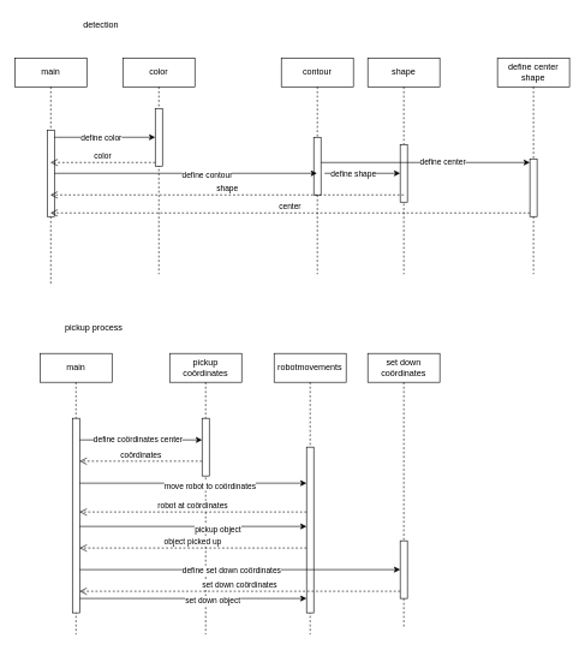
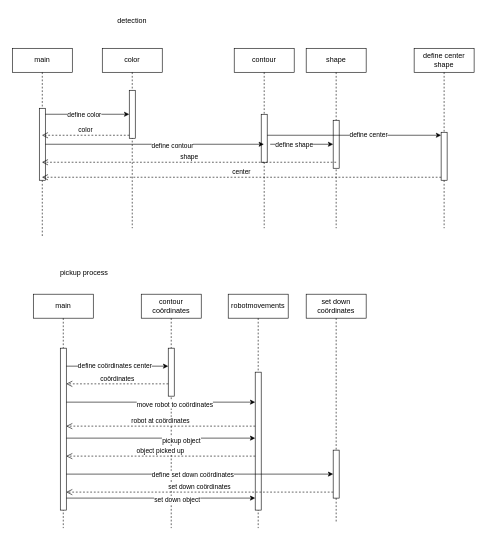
  <mxCell id="0" />
  <mxCell id="1" parent="0" />
  <mxCell id="2" value="" style="edgeStyle=orthogonalEdgeStyle;rounded=0;orthogonalLoop=1;jettySize=auto;html=1;curved=0;" parent="1" source="20" target="5" edge="1"><mxGeometry relative="1" as="geometry"><mxPoint x="225" y="190" as="sourcePoint" /><mxPoint x="560.5" y="190" as="targetPoint" /><Array as="points"><mxPoint x="130" y="190" /><mxPoint x="130" y="190" /></Array></mxGeometry></mxCell>
  <mxCell id="3" value="define color" style="edgeLabel;html=1;align=center;verticalAlign=middle;resizable=0;points=[];" parent="2" vertex="1" connectable="0"><mxGeometry x="0.024" y="2" relative="1" as="geometry"><mxPoint x="-4" y="2" as="offset" /></mxGeometry></mxCell>
  <mxCell id="4" value="color" style="shape=umlLifeline;perimeter=lifelinePerimeter;whiteSpace=wrap;html=1;container=1;dropTarget=0;collapsible=0;recursiveResize=0;outlineConnect=0;portConstraint=eastwest;newEdgeStyle={&quot;curved&quot;:0,&quot;rounded&quot;:0};" parent="1" vertex="1"><mxGeometry x="170" y="80" width="100" height="300" as="geometry" /></mxCell>
  <mxCell id="5" value="" style="html=1;points=[[0,0,0,0,5],[0,1,0,0,-5],[1,0,0,0,5],[1,1,0,0,-5]];perimeter=orthogonalPerimeter;outlineConnect=0;targetShapes=umlLifeline;portConstraint=eastwest;newEdgeStyle={&quot;curved&quot;:0,&quot;rounded&quot;:0};" parent="4" vertex="1"><mxGeometry x="45" y="70" width="10" height="80" as="geometry" /></mxCell>
  <mxCell id="6" value="contour" style="shape=umlLifeline;perimeter=lifelinePerimeter;whiteSpace=wrap;html=1;container=1;dropTarget=0;collapsible=0;recursiveResize=0;outlineConnect=0;portConstraint=eastwest;newEdgeStyle={&quot;curved&quot;:0,&quot;rounded&quot;:0};" parent="1" vertex="1"><mxGeometry x="390" y="80" width="100" height="300" as="geometry" /></mxCell>
  <mxCell id="7" value="" style="html=1;points=[[0,0,0,0,5],[0,1,0,0,-5],[1,0,0,0,5],[1,1,0,0,-5]];perimeter=orthogonalPerimeter;outlineConnect=0;targetShapes=umlLifeline;portConstraint=eastwest;newEdgeStyle={&quot;curved&quot;:0,&quot;rounded&quot;:0};" parent="6" vertex="1"><mxGeometry x="45" y="110" width="10" height="80" as="geometry" /></mxCell>
- <mxCell id="8" value="pickup process" style="text;html=1;strokeColor=none;fillColor=none;align=center;verticalAlign=middle;whiteSpace=wrap;rounded=0;" parent="1" vertex="1"><mxGeometry x="45" y="430" width="170" height="50" as="geometry" /></mxCell>
+ <mxCell id="8" value="pickup process" style="text;html=1;strokeColor=none;fillColor=none;align=center;verticalAlign=middle;whiteSpace=wrap;rounded=0;" parent="1" vertex="1"><mxGeometry x="55" y="430" width="170" height="50" as="geometry" /></mxCell>
  <mxCell id="9" value="" style="edgeStyle=orthogonalEdgeStyle;rounded=0;orthogonalLoop=1;jettySize=auto;html=1;curved=0;" parent="1" source="11" target="32" edge="1"><mxGeometry relative="1" as="geometry"><Array as="points"><mxPoint x="190" y="610" /><mxPoint x="190" y="610" /></Array></mxGeometry></mxCell>
  <mxCell id="10" value="define coördinates center" style="edgeLabel;html=1;align=center;verticalAlign=middle;resizable=0;points=[];" parent="9" vertex="1" connectable="0"><mxGeometry x="0.164" y="1" relative="1" as="geometry"><mxPoint x="-16" as="offset" /></mxGeometry></mxCell>
  <mxCell id="11" value="main" style="shape=umlLifeline;perimeter=lifelinePerimeter;whiteSpace=wrap;html=1;container=1;dropTarget=0;collapsible=0;recursiveResize=0;outlineConnect=0;portConstraint=eastwest;newEdgeStyle={&quot;curved&quot;:0,&quot;rounded&quot;:0};" parent="1" vertex="1"><mxGeometry x="55" y="490" width="100" height="390" as="geometry" /></mxCell>
  <mxCell id="12" value="" style="html=1;points=[[0,0,0,0,5],[0,1,0,0,-5],[1,0,0,0,5],[1,1,0,0,-5]];perimeter=orthogonalPerimeter;outlineConnect=0;targetShapes=umlLifeline;portConstraint=eastwest;newEdgeStyle={&quot;curved&quot;:0,&quot;rounded&quot;:0};" parent="11" vertex="1"><mxGeometry x="45" y="90" width="10" height="270" as="geometry" /></mxCell>
- <mxCell id="13" value="detection" style="text;html=1;strokeColor=none;fillColor=none;align=center;verticalAlign=middle;whiteSpace=wrap;rounded=0;" parent="1" vertex="1"><mxGeometry x="110" y="20" width="60" height="30" as="geometry" /></mxCell>
+ <mxCell id="13" value="detection" style="text;html=1;strokeColor=none;fillColor=none;align=center;verticalAlign=middle;whiteSpace=wrap;rounded=0;" parent="1" vertex="1"><mxGeometry x="190" y="20" width="60" height="30" as="geometry" /></mxCell>
  <mxCell id="14" value="shape" style="shape=umlLifeline;perimeter=lifelinePerimeter;whiteSpace=wrap;html=1;container=1;dropTarget=0;collapsible=0;recursiveResize=0;outlineConnect=0;portConstraint=eastwest;newEdgeStyle={&quot;curved&quot;:0,&quot;rounded&quot;:0};" parent="1" vertex="1"><mxGeometry x="510" y="80" width="100" height="300" as="geometry" /></mxCell>
  <mxCell id="15" value="" style="html=1;points=[[0,0,0,0,5],[0,1,0,0,-5],[1,0,0,0,5],[1,1,0,0,-5]];perimeter=orthogonalPerimeter;outlineConnect=0;targetShapes=umlLifeline;portConstraint=eastwest;newEdgeStyle={&quot;curved&quot;:0,&quot;rounded&quot;:0};" parent="14" vertex="1"><mxGeometry x="45" y="120" width="10" height="80" as="geometry" /></mxCell>
  <mxCell id="16" value="" style="endArrow=classic;html=1;rounded=0;" parent="1" target="6" edge="1"><mxGeometry width="50" height="50" relative="1" as="geometry"><mxPoint x="68" y="240" as="sourcePoint" /><mxPoint x="393.5" y="240" as="targetPoint" /></mxGeometry></mxCell>
  <mxCell id="17" value="define contour" style="edgeLabel;html=1;align=center;verticalAlign=middle;resizable=0;points=[];" parent="16" vertex="1" connectable="0"><mxGeometry x="0.174" y="-1" relative="1" as="geometry"><mxPoint as="offset" /></mxGeometry></mxCell>
  <mxCell id="18" value="define center shape" style="shape=umlLifeline;perimeter=lifelinePerimeter;whiteSpace=wrap;html=1;container=1;dropTarget=0;collapsible=0;recursiveResize=0;outlineConnect=0;portConstraint=eastwest;newEdgeStyle={&quot;curved&quot;:0,&quot;rounded&quot;:0};" parent="1" vertex="1"><mxGeometry x="690" y="80" width="100" height="300" as="geometry" /></mxCell>
  <mxCell id="19" value="" style="html=1;points=[[0,0,0,0,5],[0,1,0,0,-5],[1,0,0,0,5],[1,1,0,0,-5]];perimeter=orthogonalPerimeter;outlineConnect=0;targetShapes=umlLifeline;portConstraint=eastwest;newEdgeStyle={&quot;curved&quot;:0,&quot;rounded&quot;:0};" parent="18" vertex="1"><mxGeometry x="45" y="140" width="10" height="80" as="geometry" /></mxCell>
  <mxCell id="20" value="main" style="shape=umlLifeline;perimeter=lifelinePerimeter;whiteSpace=wrap;html=1;container=1;dropTarget=0;collapsible=0;recursiveResize=0;outlineConnect=0;portConstraint=eastwest;newEdgeStyle={&quot;curved&quot;:0,&quot;rounded&quot;:0};" parent="1" vertex="1"><mxGeometry x="20" y="80" width="100" height="315" as="geometry" /></mxCell>
  <mxCell id="21" value="" style="html=1;points=[[0,0,0,0,5],[0,1,0,0,-5],[1,0,0,0,5],[1,1,0,0,-5]];perimeter=orthogonalPerimeter;outlineConnect=0;targetShapes=umlLifeline;portConstraint=eastwest;newEdgeStyle={&quot;curved&quot;:0,&quot;rounded&quot;:0};" parent="20" vertex="1"><mxGeometry x="45" y="100" width="10" height="120" as="geometry" /></mxCell>
  <mxCell id="22" value="color" style="html=1;verticalAlign=bottom;endArrow=open;dashed=1;endSize=8;curved=0;rounded=0;exitX=0;exitY=1;exitDx=0;exitDy=-5;exitPerimeter=0;" parent="1" source="5" target="20" edge="1"><mxGeometry relative="1" as="geometry"><mxPoint x="210" y="220" as="sourcePoint" /><mxPoint x="130" y="220" as="targetPoint" /></mxGeometry></mxCell>
  <mxCell id="23" value="" style="endArrow=classic;html=1;rounded=0;exitX=1.5;exitY=0.625;exitDx=0;exitDy=0;exitPerimeter=0;" parent="1" source="7" target="15" edge="1"><mxGeometry width="50" height="50" relative="1" as="geometry"><mxPoint x="450" y="250" as="sourcePoint" /><mxPoint x="500" y="200" as="targetPoint" /></mxGeometry></mxCell>
  <mxCell id="24" value="define shape" style="edgeLabel;html=1;align=center;verticalAlign=middle;resizable=0;points=[];" parent="23" vertex="1" connectable="0"><mxGeometry x="-0.257" relative="1" as="geometry"><mxPoint as="offset" /></mxGeometry></mxCell>
  <mxCell id="25" value="shape" style="html=1;verticalAlign=bottom;endArrow=open;dashed=1;endSize=8;curved=0;rounded=0;exitX=0.5;exitY=0.875;exitDx=0;exitDy=0;exitPerimeter=0;" parent="1" source="15" target="20" edge="1"><mxGeometry relative="1" as="geometry"><mxPoint x="550" y="270" as="sourcePoint" /><mxPoint x="470" y="270" as="targetPoint" /></mxGeometry></mxCell>
  <mxCell id="26" value="" style="endArrow=classic;html=1;rounded=0;entryX=0;entryY=0;entryDx=0;entryDy=5;entryPerimeter=0;" parent="1" source="7" target="19" edge="1"><mxGeometry width="50" height="50" relative="1" as="geometry"><mxPoint x="470" y="200" as="sourcePoint" /><mxPoint x="520" y="150" as="targetPoint" /></mxGeometry></mxCell>
  <mxCell id="27" value="define center" style="edgeLabel;html=1;align=center;verticalAlign=middle;resizable=0;points=[];" parent="26" vertex="1" connectable="0"><mxGeometry x="0.156" y="1" relative="1" as="geometry"><mxPoint as="offset" /></mxGeometry></mxCell>
  <mxCell id="28" value="center" style="html=1;verticalAlign=bottom;endArrow=open;dashed=1;endSize=8;curved=0;rounded=0;exitX=0;exitY=1;exitDx=0;exitDy=-5;exitPerimeter=0;" parent="1" source="19" target="20" edge="1"><mxGeometry relative="1" as="geometry"><mxPoint x="730" y="290" as="sourcePoint" /><mxPoint x="80" y="295" as="targetPoint" /></mxGeometry></mxCell>
  <mxCell id="29" value="robotmovements" style="shape=umlLifeline;perimeter=lifelinePerimeter;whiteSpace=wrap;html=1;container=1;dropTarget=0;collapsible=0;recursiveResize=0;outlineConnect=0;portConstraint=eastwest;newEdgeStyle={&quot;curved&quot;:0,&quot;rounded&quot;:0};" parent="1" vertex="1"><mxGeometry x="380" y="490" width="100" height="390" as="geometry" /></mxCell>
  <mxCell id="30" value="" style="html=1;points=[[0,0,0,0,5],[0,1,0,0,-5],[1,0,0,0,5],[1,1,0,0,-5]];perimeter=orthogonalPerimeter;outlineConnect=0;targetShapes=umlLifeline;portConstraint=eastwest;newEdgeStyle={&quot;curved&quot;:0,&quot;rounded&quot;:0};" parent="29" vertex="1"><mxGeometry x="45" y="130" width="10" height="230" as="geometry" /></mxCell>
- <mxCell id="31" value="pickup coördinates" style="shape=umlLifeline;perimeter=lifelinePerimeter;whiteSpace=wrap;html=1;container=1;dropTarget=0;collapsible=0;recursiveResize=0;outlineConnect=0;portConstraint=eastwest;newEdgeStyle={&quot;curved&quot;:0,&quot;rounded&quot;:0};" parent="1" vertex="1"><mxGeometry x="235" y="490" width="100" height="390" as="geometry" /></mxCell>
+ <mxCell id="31" value="contour coördinates" style="shape=umlLifeline;perimeter=lifelinePerimeter;whiteSpace=wrap;html=1;container=1;dropTarget=0;collapsible=0;recursiveResize=0;outlineConnect=0;portConstraint=eastwest;newEdgeStyle={&quot;curved&quot;:0,&quot;rounded&quot;:0};" parent="1" vertex="1"><mxGeometry x="235" y="490" width="100" height="390" as="geometry" /></mxCell>
  <mxCell id="32" value="" style="html=1;points=[[0,0,0,0,5],[0,1,0,0,-5],[1,0,0,0,5],[1,1,0,0,-5]];perimeter=orthogonalPerimeter;outlineConnect=0;targetShapes=umlLifeline;portConstraint=eastwest;newEdgeStyle={&quot;curved&quot;:0,&quot;rounded&quot;:0};" parent="31" vertex="1"><mxGeometry x="45" y="90" width="10" height="80" as="geometry" /></mxCell>
  <mxCell id="33" value="coördinates" style="html=1;verticalAlign=bottom;endArrow=open;dashed=1;endSize=8;curved=0;rounded=0;entryX=1;entryY=1;entryDx=0;entryDy=-5;entryPerimeter=0;" parent="1" edge="1"><mxGeometry relative="1" as="geometry"><mxPoint x="280" y="639.5" as="sourcePoint" /><mxPoint x="110" y="639.5" as="targetPoint" /></mxGeometry></mxCell>
  <mxCell id="34" value="" style="endArrow=classic;html=1;rounded=0;" parent="1" edge="1"><mxGeometry width="50" height="50" relative="1" as="geometry"><mxPoint x="110" y="670" as="sourcePoint" /><mxPoint x="425" y="670" as="targetPoint" /></mxGeometry></mxCell>
  <mxCell id="35" value="move robot to coördinates" style="edgeLabel;html=1;align=center;verticalAlign=middle;resizable=0;points=[];" parent="34" vertex="1" connectable="0"><mxGeometry x="0.223" y="-3" relative="1" as="geometry"><mxPoint x="-13" as="offset" /></mxGeometry></mxCell>
  <mxCell id="36" value="robot at coördinates" style="html=1;verticalAlign=bottom;endArrow=open;dashed=1;endSize=8;curved=0;rounded=0;entryX=1;entryY=1;entryDx=0;entryDy=-5;entryPerimeter=0;" parent="1" edge="1"><mxGeometry relative="1" as="geometry"><mxPoint x="425" y="710" as="sourcePoint" /><mxPoint x="110" y="710" as="targetPoint" /></mxGeometry></mxCell>
  <mxCell id="37" value="set down coördinates" style="shape=umlLifeline;perimeter=lifelinePerimeter;whiteSpace=wrap;html=1;container=1;dropTarget=0;collapsible=0;recursiveResize=0;outlineConnect=0;portConstraint=eastwest;newEdgeStyle={&quot;curved&quot;:0,&quot;rounded&quot;:0};" parent="1" vertex="1"><mxGeometry x="510" y="490" width="100" height="380" as="geometry" /></mxCell>
  <mxCell id="38" value="" style="html=1;points=[[0,0,0,0,5],[0,1,0,0,-5],[1,0,0,0,5],[1,1,0,0,-5]];perimeter=orthogonalPerimeter;outlineConnect=0;targetShapes=umlLifeline;portConstraint=eastwest;newEdgeStyle={&quot;curved&quot;:0,&quot;rounded&quot;:0};" parent="37" vertex="1"><mxGeometry x="45" y="260" width="10" height="80" as="geometry" /></mxCell>
  <mxCell id="39" value="" style="endArrow=classic;html=1;rounded=0;" parent="1" target="30" edge="1"><mxGeometry width="50" height="50" relative="1" as="geometry"><mxPoint x="110" y="730" as="sourcePoint" /><mxPoint x="240" y="730" as="targetPoint" /></mxGeometry></mxCell>
  <mxCell id="40" value="pickup object" style="edgeLabel;html=1;align=center;verticalAlign=middle;resizable=0;points=[];" parent="39" vertex="1" connectable="0"><mxGeometry x="0.211" y="-3" relative="1" as="geometry"><mxPoint as="offset" /></mxGeometry></mxCell>
  <mxCell id="41" value="" style="endArrow=classic;html=1;rounded=0;exitX=1;exitY=1;exitDx=0;exitDy=-5;exitPerimeter=0;" parent="1" edge="1"><mxGeometry width="50" height="50" relative="1" as="geometry"><mxPoint x="110" y="790" as="sourcePoint" /><mxPoint x="555" y="790" as="targetPoint" /></mxGeometry></mxCell>
  <mxCell id="42" value="define set down coördinates" style="edgeLabel;html=1;align=center;verticalAlign=middle;resizable=0;points=[];" parent="41" vertex="1" connectable="0"><mxGeometry x="0.073" y="-4" relative="1" as="geometry"><mxPoint x="-29" y="-4" as="offset" /></mxGeometry></mxCell>
  <mxCell id="43" value="object picked up" style="html=1;verticalAlign=bottom;endArrow=open;dashed=1;endSize=8;curved=0;rounded=0;" parent="1" edge="1"><mxGeometry relative="1" as="geometry"><mxPoint x="425" y="760" as="sourcePoint" /><mxPoint x="110" y="760" as="targetPoint" /></mxGeometry></mxCell>
  <mxCell id="44" value="set down coördinates" style="html=1;verticalAlign=bottom;endArrow=open;dashed=1;endSize=8;curved=0;rounded=0;" parent="1" edge="1"><mxGeometry relative="1" as="geometry"><mxPoint x="555" y="820" as="sourcePoint" /><mxPoint x="110" y="820" as="targetPoint" /></mxGeometry></mxCell>
  <mxCell id="45" value="" style="endArrow=classic;html=1;rounded=0;entryX=0;entryY=1;entryDx=0;entryDy=-5;entryPerimeter=0;" parent="1" edge="1"><mxGeometry width="50" height="50" relative="1" as="geometry"><mxPoint x="110" y="830" as="sourcePoint" /><mxPoint x="425" y="830" as="targetPoint" /></mxGeometry></mxCell>
  <mxCell id="46" value="set down object" style="edgeLabel;html=1;align=center;verticalAlign=middle;resizable=0;points=[];" parent="45" vertex="1" connectable="0"><mxGeometry x="0.166" y="-2" relative="1" as="geometry"><mxPoint as="offset" /></mxGeometry></mxCell>
